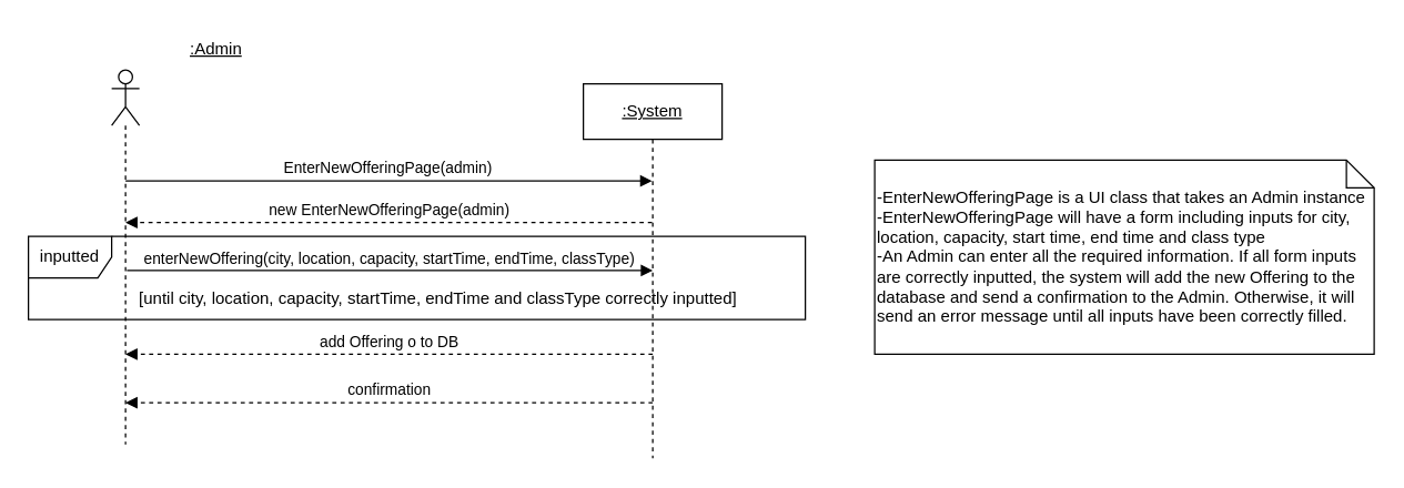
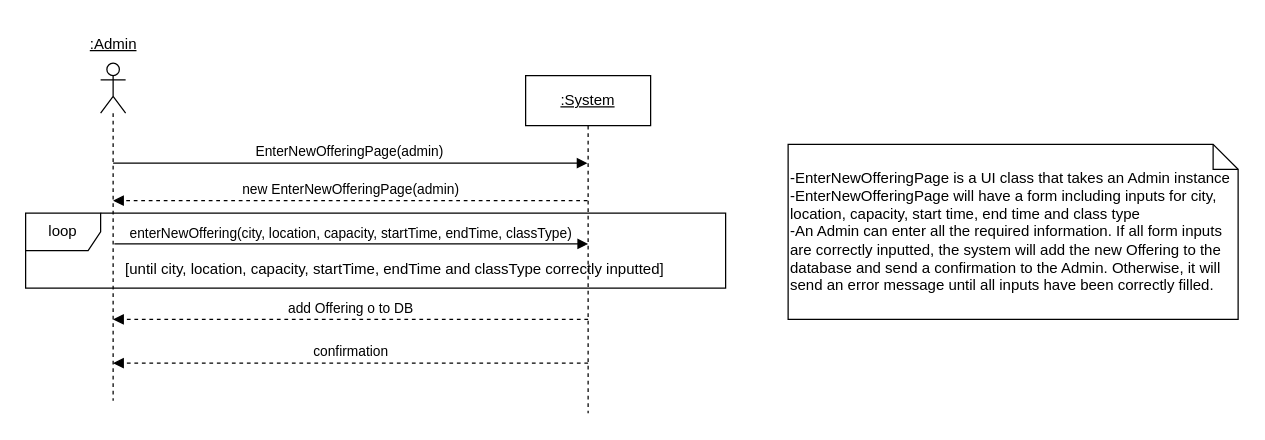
  <mxCell id="0" />
  <mxCell id="1" parent="0" />
  <mxCell id="2" value="" style="shape=umlLifeline;perimeter=lifelinePerimeter;whiteSpace=wrap;html=1;container=1;dropTarget=0;collapsible=0;recursiveResize=0;outlineConnect=0;portConstraint=eastwest;newEdgeStyle={&quot;curved&quot;:0,&quot;rounded&quot;:0};participant=umlActor;" parent="1" vertex="1"><mxGeometry x="80" y="50" width="20" height="270" as="geometry" /></mxCell>
- <mxCell id="3" value="&lt;u&gt;:Admin&lt;/u&gt;" style="text;html=1;align=center;verticalAlign=middle;resizable=0;points=[];autosize=1;strokeColor=none;fillColor=none;" parent="1" vertex="1"><mxGeometry x="125" y="20" width="60" height="30" as="geometry" /></mxCell>
+ <mxCell id="3" value="&lt;u&gt;:Admin&lt;/u&gt;" style="text;html=1;align=center;verticalAlign=middle;resizable=0;points=[];autosize=1;strokeColor=none;fillColor=none;" parent="1" vertex="1"><mxGeometry x="60" y="20" width="60" height="30" as="geometry" /></mxCell>
  <mxCell id="4" value="&lt;u&gt;:System&lt;/u&gt;" style="shape=umlLifeline;perimeter=lifelinePerimeter;whiteSpace=wrap;html=1;container=1;dropTarget=0;collapsible=0;recursiveResize=0;outlineConnect=0;portConstraint=eastwest;newEdgeStyle={&quot;curved&quot;:0,&quot;rounded&quot;:0};" parent="1" vertex="1"><mxGeometry x="420" y="60" width="100" height="270" as="geometry" /></mxCell>
  <mxCell id="5" value="EnterNewOfferingPage(admin)" style="html=1;verticalAlign=bottom;endArrow=block;edgeStyle=elbowEdgeStyle;elbow=vertical;curved=0;rounded=0;" parent="1" edge="1" target="4"><mxGeometry x="-0.002" relative="1" as="geometry"><mxPoint x="89.999" y="130" as="sourcePoint" /><Array as="points"><mxPoint x="180.07" y="130" /></Array><mxPoint x="374.57" y="130" as="targetPoint" /><mxPoint as="offset" /></mxGeometry></mxCell>
  <mxCell id="6" value="new EnterNewOfferingPage(admin)" style="html=1;verticalAlign=bottom;endArrow=block;edgeStyle=elbowEdgeStyle;elbow=vertical;curved=0;rounded=0;dashed=1;" parent="1" edge="1" source="4"><mxGeometry relative="1" as="geometry"><mxPoint x="460" y="160" as="sourcePoint" /><Array as="points"><mxPoint x="180.07" y="160" /></Array><mxPoint x="89.999" y="160" as="targetPoint" /><mxPoint as="offset" /></mxGeometry></mxCell>
  <mxCell id="7" value="&lt;div&gt;-EnterNewOfferingPage is a UI class that takes an Admin instance&lt;/div&gt;-EnterNewOfferingPage will have a form including inputs for city, location, capacity, start time, end time and class type&lt;div&gt;-An Admin can enter all the required information. If all form inputs are correctly inputted, the system will add the new Offering to the database and send a confirmation to the Admin. Otherwise, it will send an error message until all inputs have been correctly filled.&lt;/div&gt;" style="shape=note;size=20;whiteSpace=wrap;html=1;align=left;" parent="1" vertex="1"><mxGeometry x="630" y="115" width="360" height="140" as="geometry" /></mxCell>
  <mxCell id="8" value="enterNewOffering(city, location, capacity, startTime, endTime, classType)" style="html=1;verticalAlign=bottom;endArrow=block;edgeStyle=elbowEdgeStyle;elbow=vertical;curved=0;rounded=0;" edge="1" parent="1"><mxGeometry x="-0.003" relative="1" as="geometry"><mxPoint x="90.999" y="194.66" as="sourcePoint" /><Array as="points"><mxPoint x="181.07" y="194.66" /></Array><mxPoint x="470" y="194.66" as="targetPoint" /><mxPoint as="offset" /></mxGeometry></mxCell>
  <mxCell id="9" value="confirmation" style="html=1;verticalAlign=bottom;endArrow=block;edgeStyle=elbowEdgeStyle;elbow=vertical;curved=0;rounded=0;dashed=1;" edge="1" parent="1"><mxGeometry relative="1" as="geometry"><mxPoint x="470" y="290" as="sourcePoint" /><Array as="points"><mxPoint x="180.07" y="290" /></Array><mxPoint x="89.999" y="290" as="targetPoint" /><mxPoint as="offset" /></mxGeometry></mxCell>
  <mxCell id="10" value="add Offering o to DB" style="html=1;verticalAlign=bottom;endArrow=block;edgeStyle=elbowEdgeStyle;elbow=vertical;curved=0;rounded=0;dashed=1;" edge="1" parent="1"><mxGeometry relative="1" as="geometry"><mxPoint x="470" y="255" as="sourcePoint" /><Array as="points"><mxPoint x="180.07" y="255" /></Array><mxPoint x="89.999" y="255" as="targetPoint" /><mxPoint as="offset" /></mxGeometry></mxCell>
- <mxCell id="11" value="inputted" style="shape=umlFrame;whiteSpace=wrap;html=1;pointerEvents=0;" vertex="1" parent="1"><mxGeometry x="20" y="170" width="560" height="60" as="geometry" /></mxCell>
+ <mxCell id="11" value="loop" style="shape=umlFrame;whiteSpace=wrap;html=1;pointerEvents=0;" vertex="1" parent="1"><mxGeometry x="20" y="170" width="560" height="60" as="geometry" /></mxCell>
  <mxCell id="12" value="[until city, location, capacity, startTime, endTime and classType correctly inputted]" style="text;html=1;align=center;verticalAlign=middle;resizable=0;points=[];autosize=1;strokeColor=none;fillColor=none;" vertex="1" parent="1"><mxGeometry x="90" y="200" width="450" height="30" as="geometry" /></mxCell>
